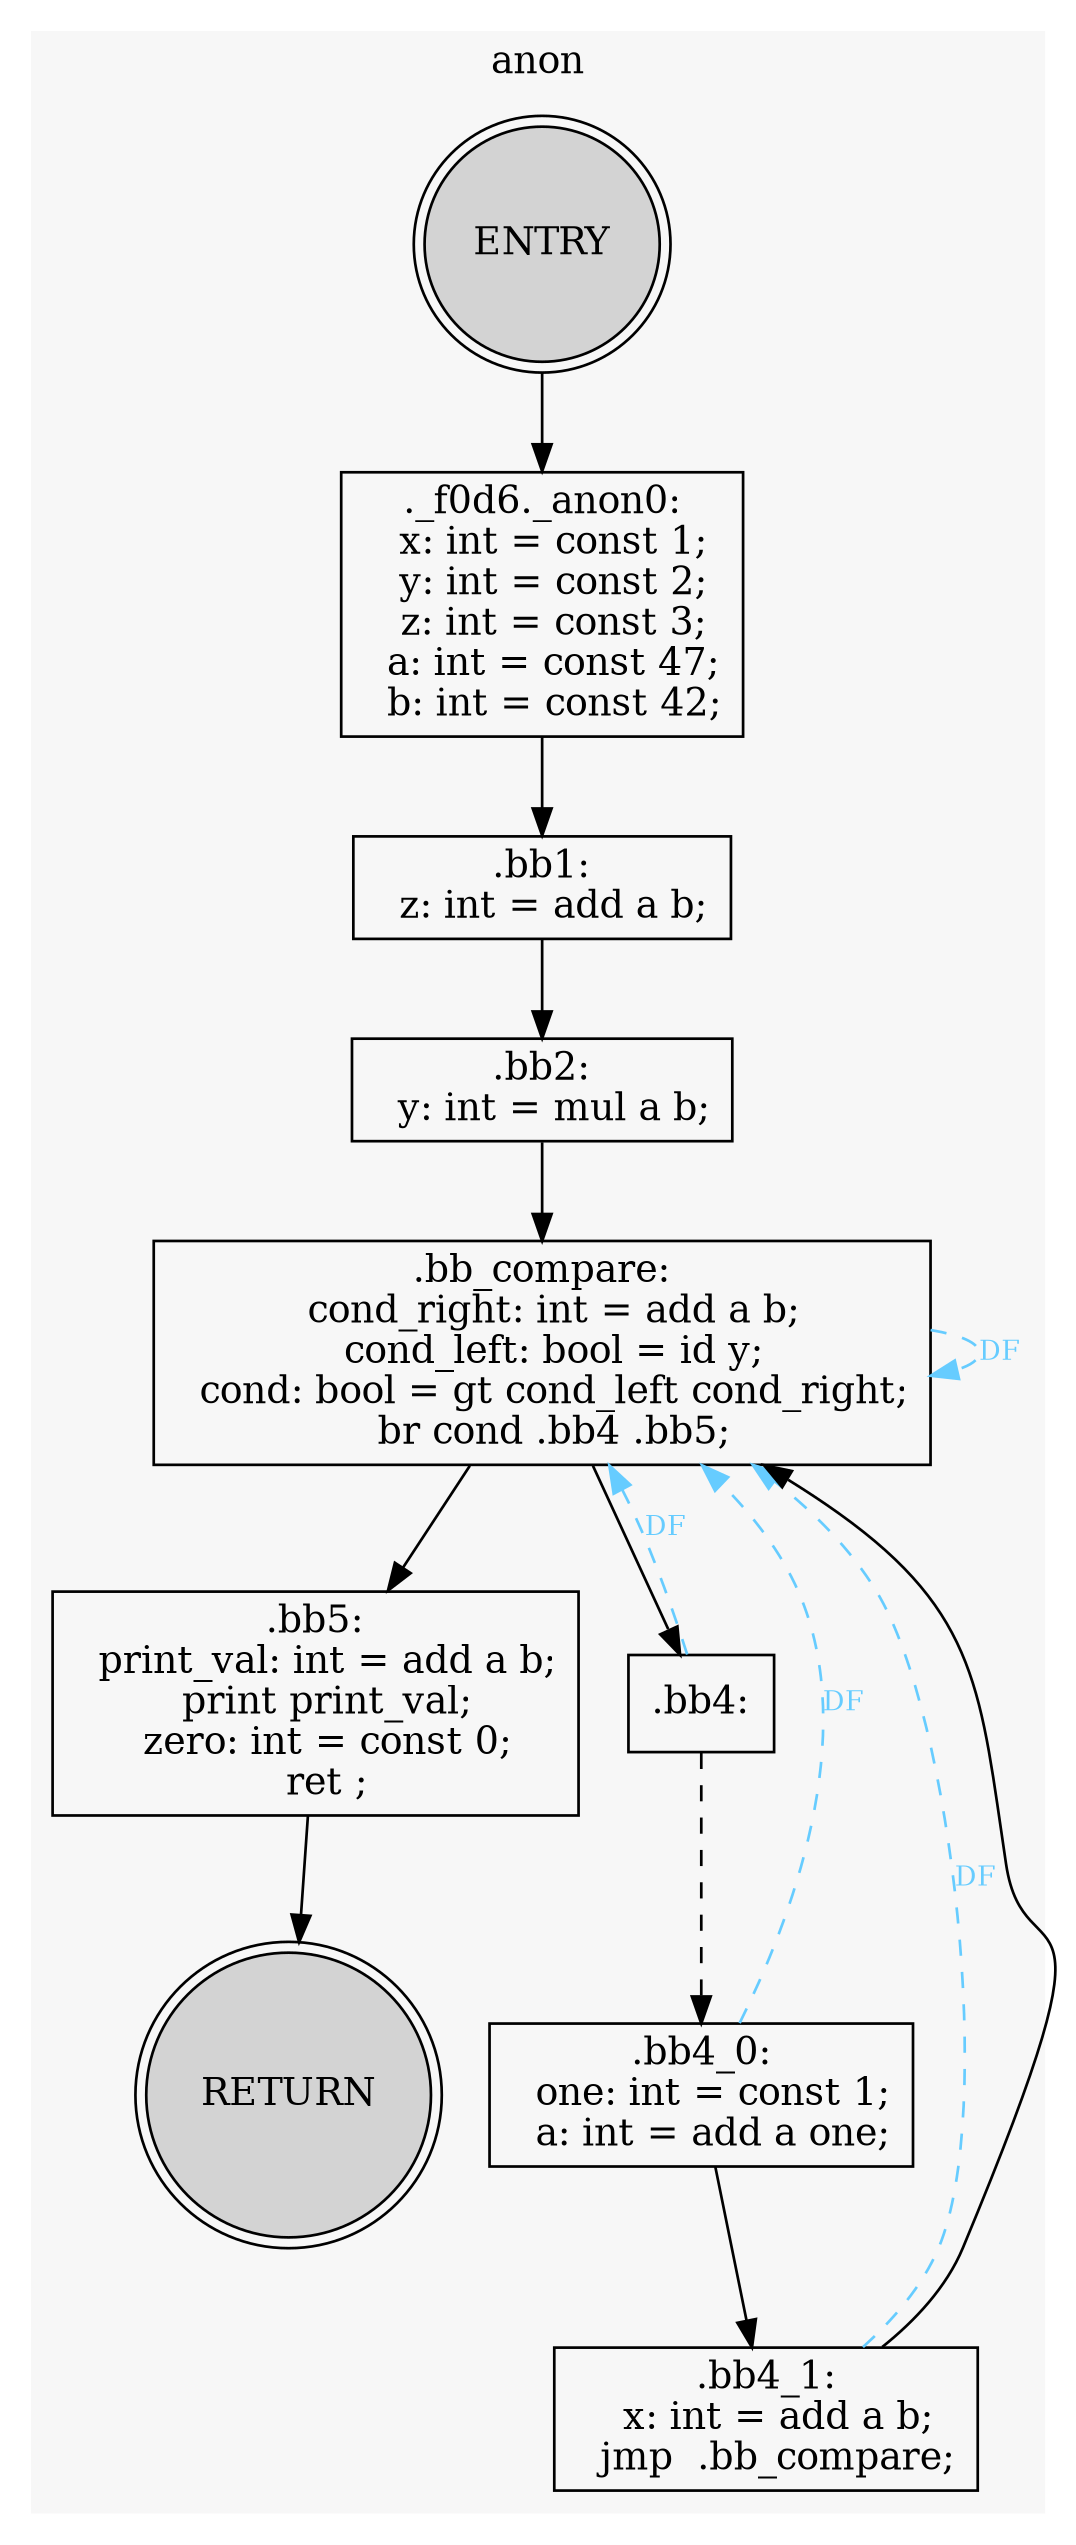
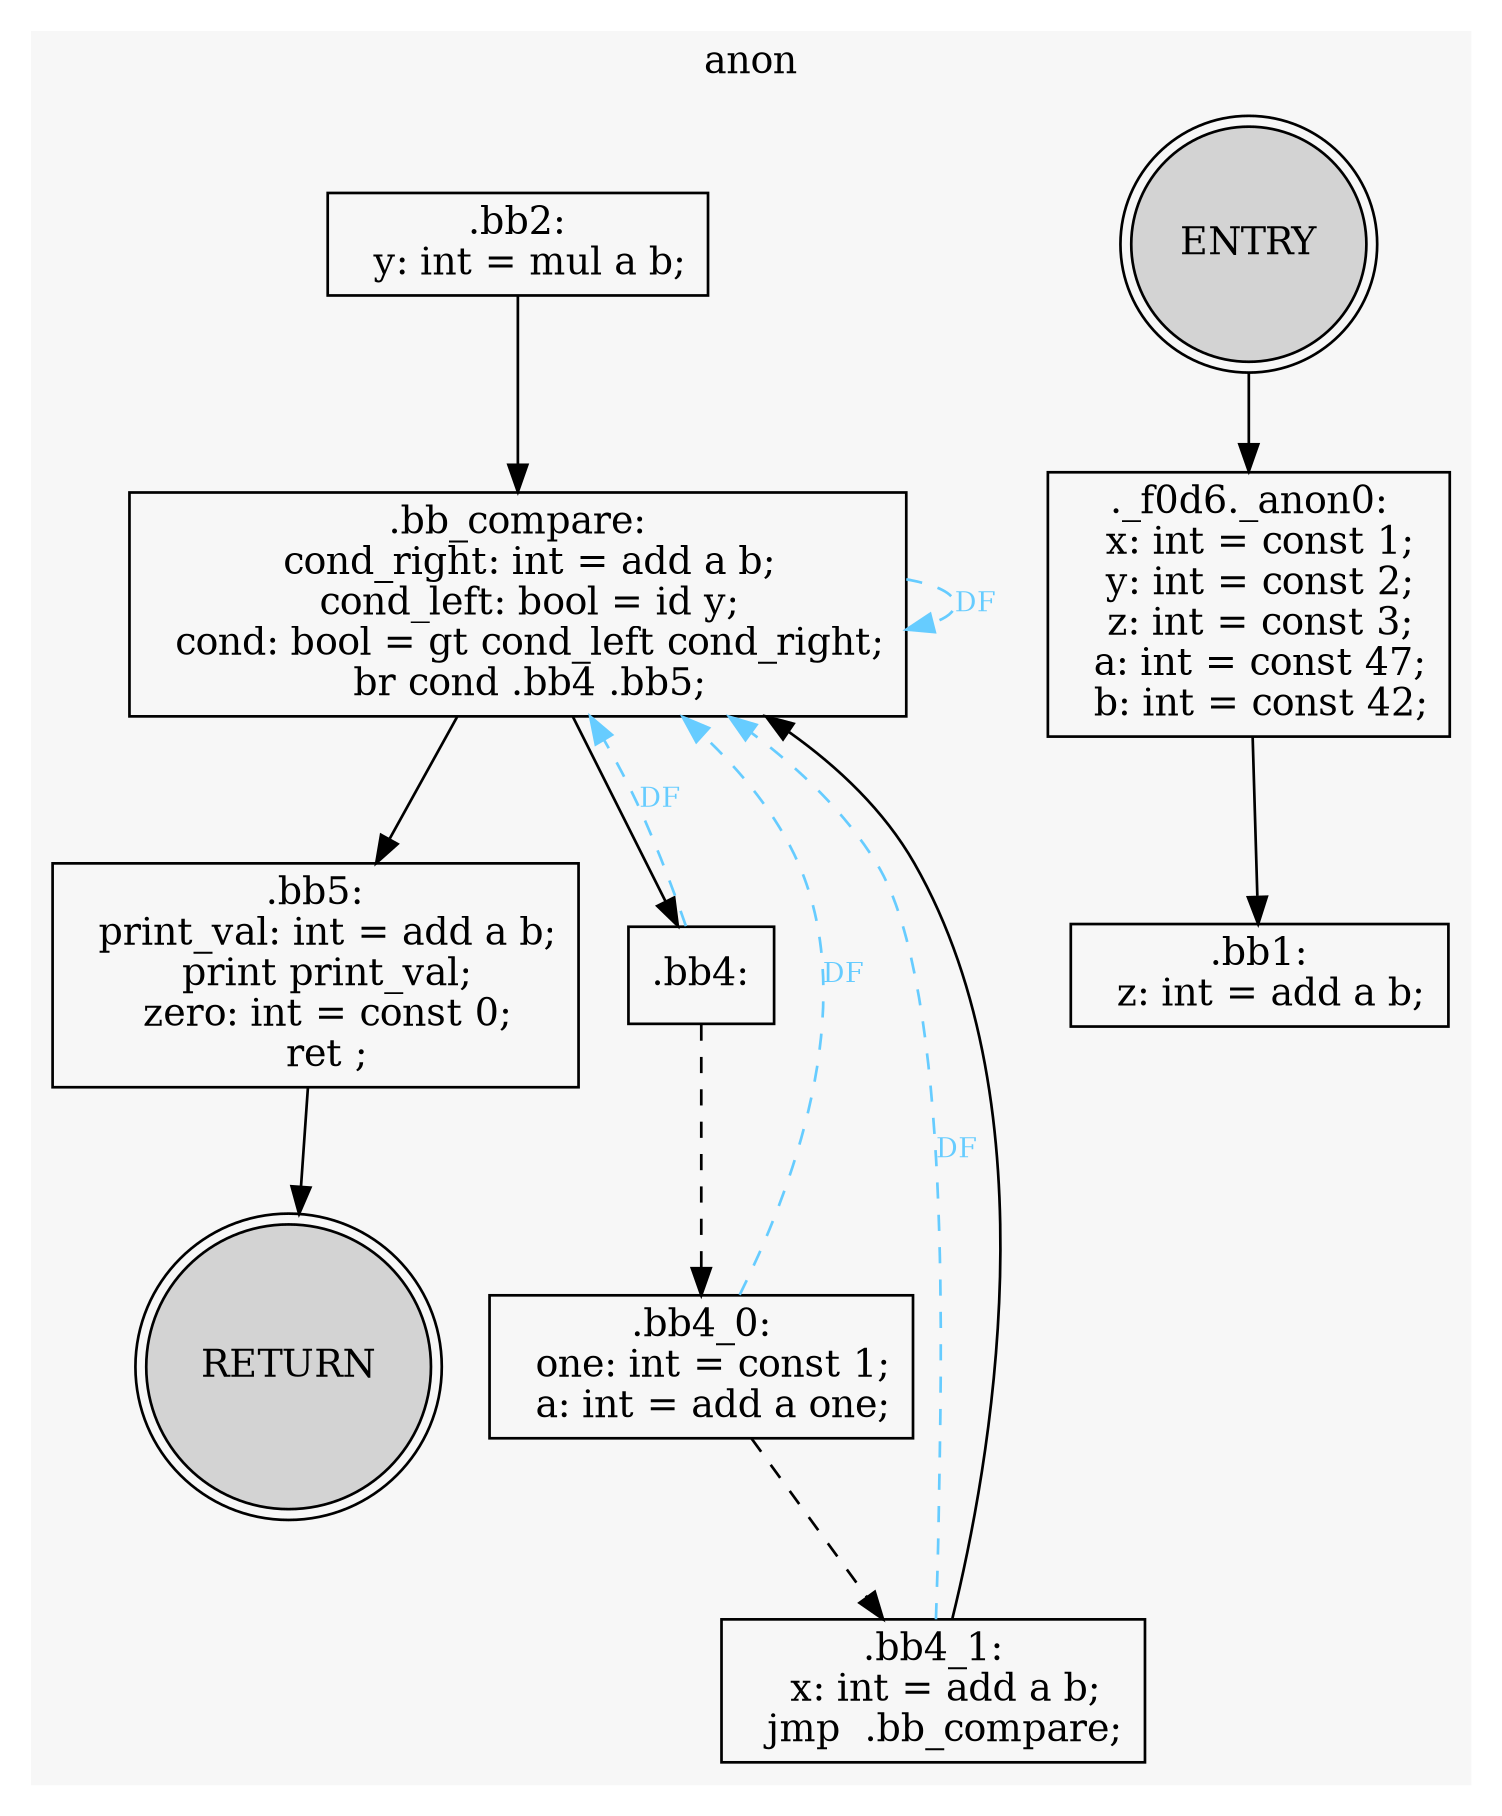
  digraph {
    node [shape=box]
    n1 [fillcolor=lightgray label=ENTRY shape=doublecircle style=filled]
    n2 [label="._f0d6._anon0:\n  x: int = const 1;\n  y: int = const 2;\n  z: int = const 3;\n  a: int = const 47;\n  b: int = const 42;"]
    n3 [label=".bb1:\n  z: int = add a b;"]
    n4 [label=".bb2:\n  y: int = mul a b;"]
    n5 [label=".bb_compare:\n  cond_right: int = add a b;\n  cond_left: bool = id y;\n  cond: bool = gt cond_left cond_right;\n  br cond .bb4 .bb5;"]
    n6 [label=".bb5:\n  print_val: int = add a b;\n  print print_val;\n  zero: int = const 0;\n  ret ;"]
    n7 [label=".bb4:"]
    n8 [fillcolor=lightgray label=RETURN shape=doublecircle style=filled]
    n9 [label=".bb4_0:\n  one: int = const 1;\n  a: int = add a one;"]
    n10 [label=".bb4_1:\n  x: int = add a b;\n  jmp  .bb_compare;"]
    subgraph cluster_1 {
      color="#f7f7f7"
      label=anon
      rankdir=TB
      style=filled
      n1
      n2
      n3
      n4
      n5
      n6
      n7
      n8
      n9
      n10
    }
    n1 -> n2
    n2 -> n3
-   n3 -> n4
    n4 -> n5
    n5 -> n5 [color="#66ccff" constraint=false fontcolor="#66ccff" fontsize=10 label=DF style=dashed]
    n5 -> n6
    n5 -> n7
    n6 -> n8
    n7 -> n5 [color="#66ccff" constraint=false fontcolor="#66ccff" fontsize=10 label=DF style=dashed]
    n7 -> n9 [style=dashed]
    n9 -> n5 [color="#66ccff" constraint=false fontcolor="#66ccff" fontsize=10 label=DF style=dashed]
-   n9 -> n10
+   n9 -> n10 [style=dashed]
    n10 -> n5 [color="#66ccff" constraint=false fontcolor="#66ccff" fontsize=10 label=DF style=dashed]
    n10 -> n5
  }
